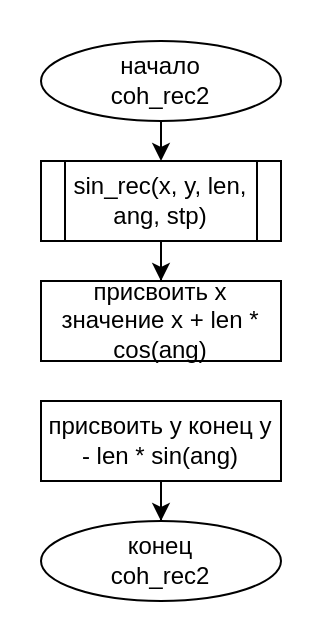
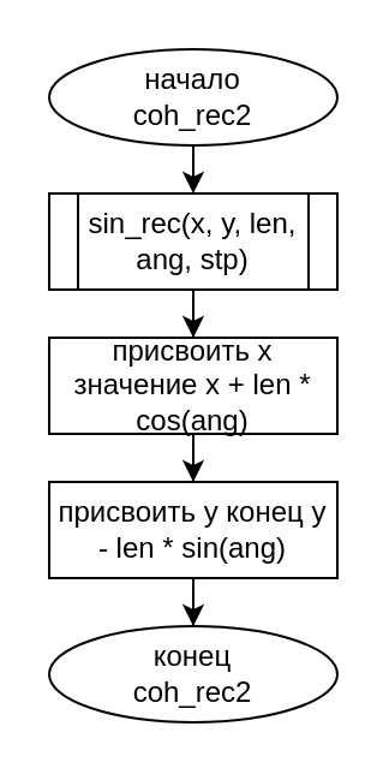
  <mxCell id="0" />
  <mxCell id="1" parent="0" />
  <mxCell id="2" value="" style="edgeStyle=orthogonalEdgeStyle;rounded=0;orthogonalLoop=1;jettySize=auto;html=1;" parent="1" source="3" edge="1"><mxGeometry relative="1" as="geometry"><mxPoint x="80" y="80" as="targetPoint" /></mxGeometry></mxCell>
  <mxCell id="3" value="начало&lt;br&gt;coh_rec2" style="ellipse;whiteSpace=wrap;html=1;" parent="1" vertex="1"><mxGeometry x="20" y="20" width="120" height="40" as="geometry" /></mxCell>
  <mxCell id="4" value="конец &lt;br&gt;coh_rec2" style="ellipse;whiteSpace=wrap;html=1;" parent="1" vertex="1"><mxGeometry x="20" y="260" width="120" height="40" as="geometry" /></mxCell>
  <mxCell id="5" value="" style="edgeStyle=orthogonalEdgeStyle;rounded=0;orthogonalLoop=1;jettySize=auto;html=1;" parent="1" source="6" target="8" edge="1"><mxGeometry relative="1" as="geometry" /></mxCell>
  <mxCell id="6" value="sin_rec(x, y, len, ang, stp)" style="shape=process;whiteSpace=wrap;html=1;backgroundOutline=1;" parent="1" vertex="1"><mxGeometry x="20" y="80" width="120" height="40" as="geometry" /></mxCell>
+ <mxCell id="7" value="" style="edgeStyle=orthogonalEdgeStyle;rounded=0;orthogonalLoop=1;jettySize=auto;html=1;" parent="1" source="8" target="10" edge="1"><mxGeometry relative="1" as="geometry" /></mxCell>
  <mxCell id="8" value="присвоить x значение x + len * cos(ang)" style="rounded=0;whiteSpace=wrap;html=1;" parent="1" vertex="1"><mxGeometry x="20" y="140" width="120" height="40" as="geometry" /></mxCell>
  <mxCell id="9" value="" style="edgeStyle=orthogonalEdgeStyle;rounded=0;orthogonalLoop=1;jettySize=auto;html=1;" parent="1" source="10" target="4" edge="1"><mxGeometry relative="1" as="geometry" /></mxCell>
  <mxCell id="10" value="присвоить y конец y - len * sin(ang)" style="rounded=0;whiteSpace=wrap;html=1;" parent="1" vertex="1"><mxGeometry x="20" y="200" width="120" height="40" as="geometry" /></mxCell>
